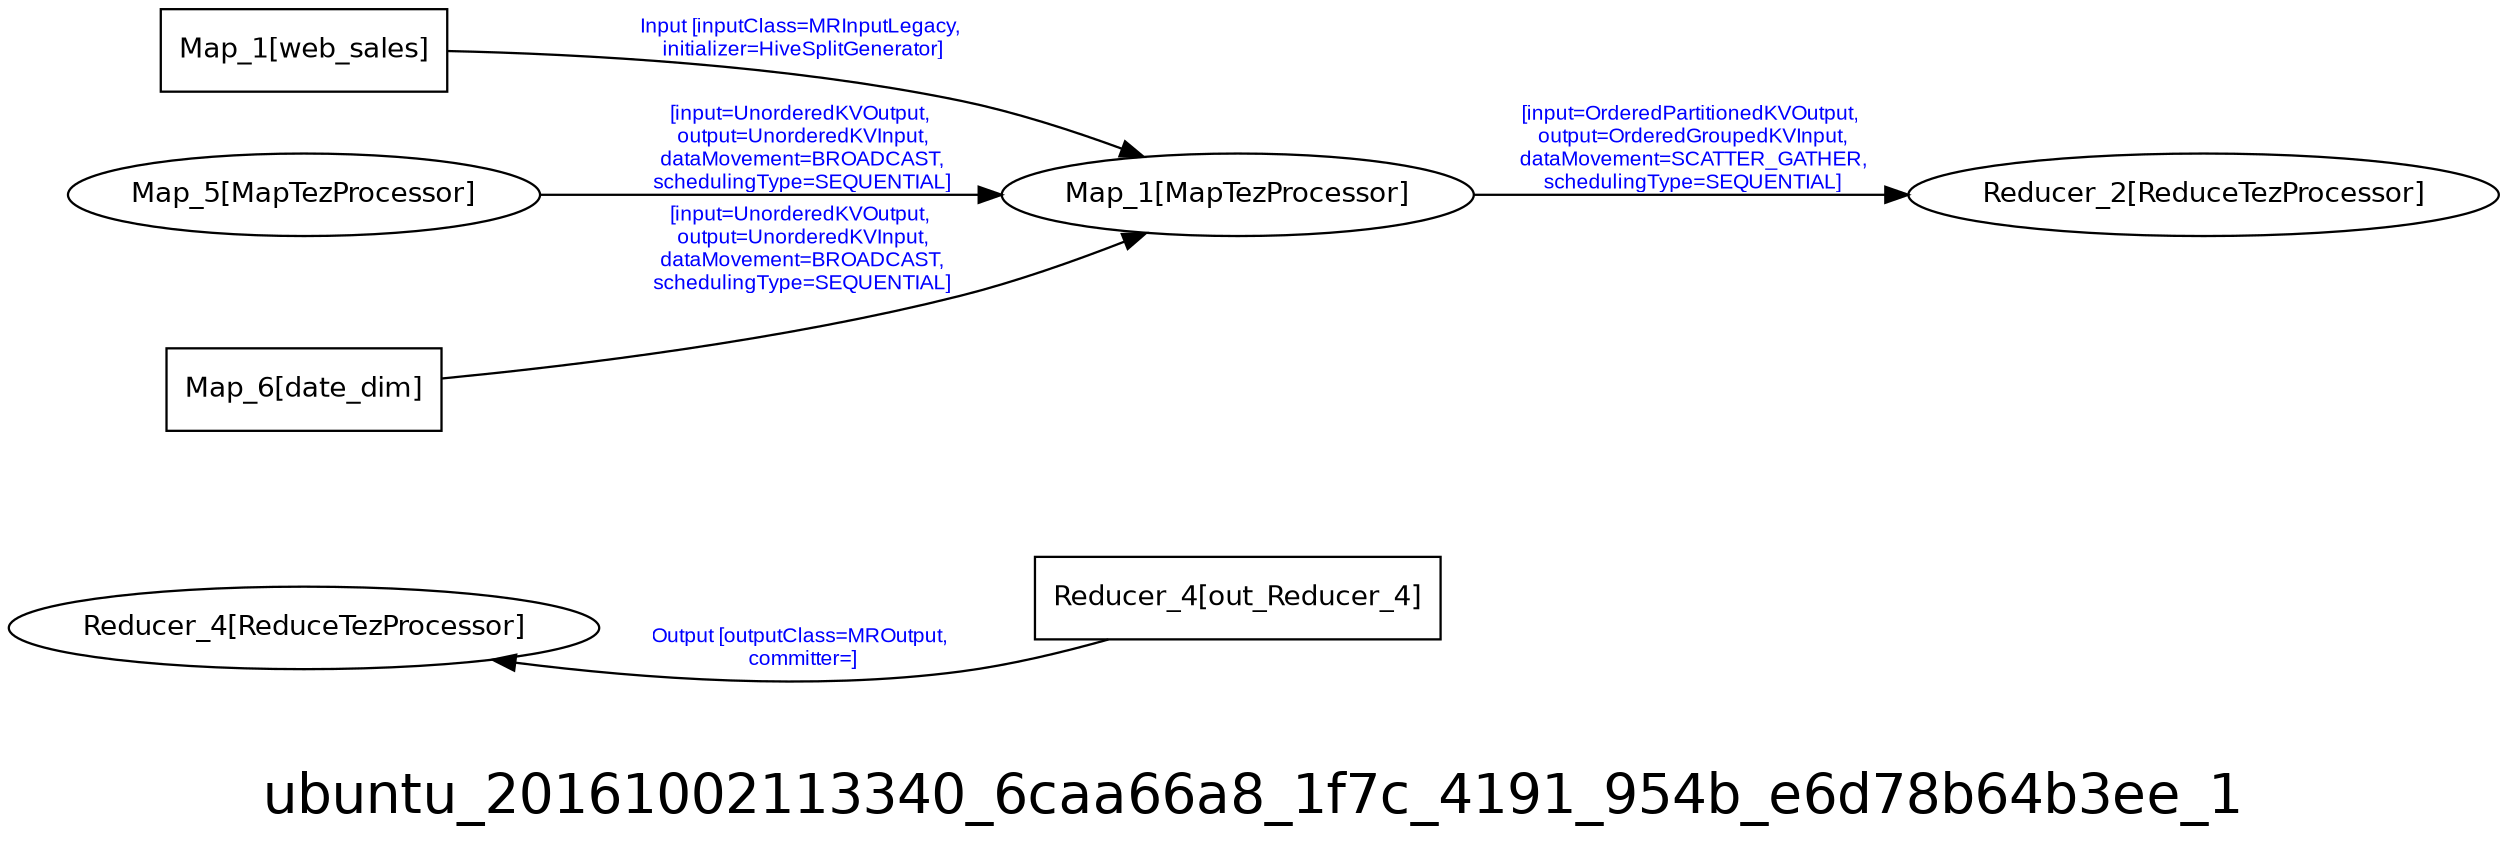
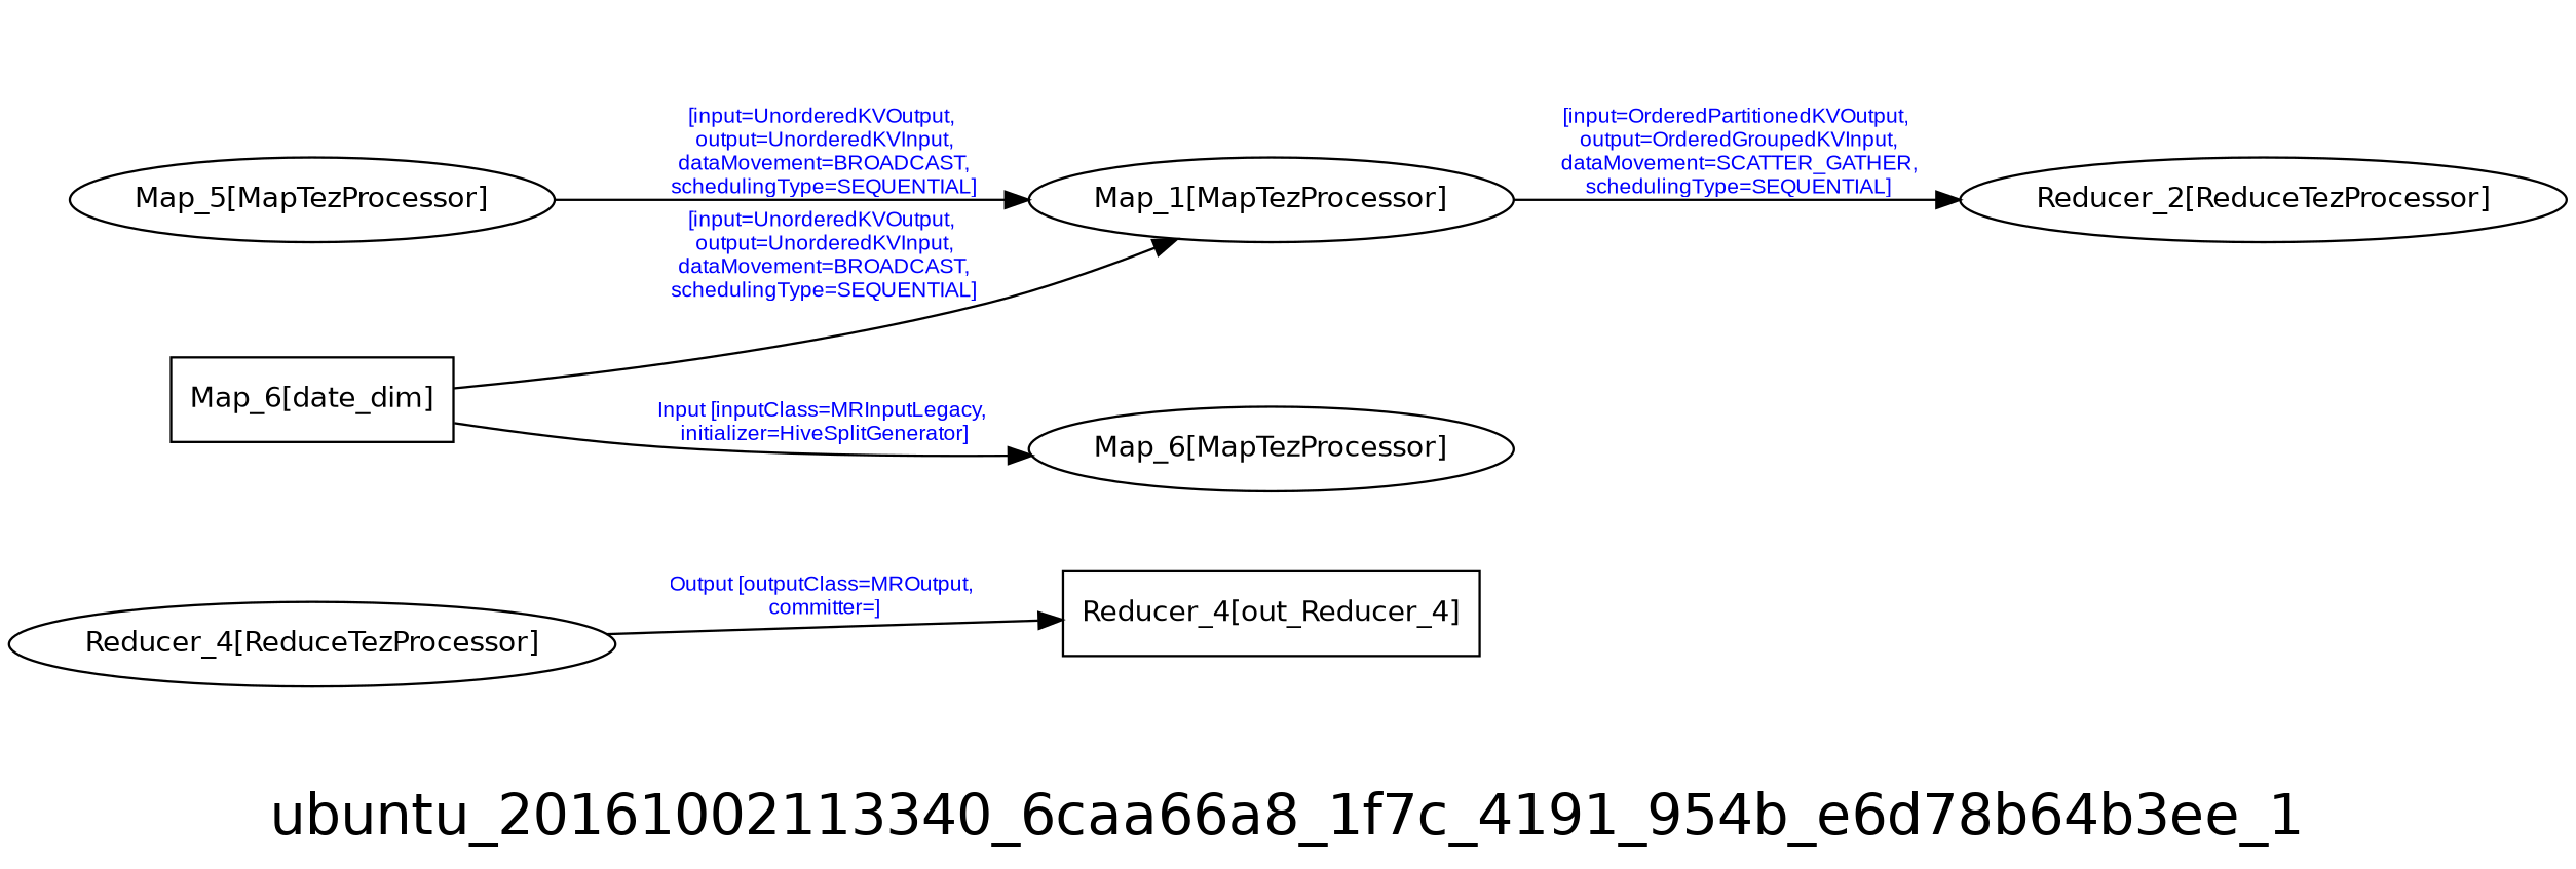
  digraph {
    fontname=Helvetica
    fontsize=24
    label=ubuntu_20161002113340_6caa66a8_1f7c_4191_954b_e6d78b64b3ee_1
    rankdir=LR
    node [fontname=Helvetica fontsize=12]
    edge [fontcolor=blue fontname=Arial fontsize=9]
    n1 [label="Reducer_4[ReduceTezProcessor]"]
    n2 [label="Reducer_4[out_Reducer_4]" shape=box]
    n3 [label="Map_5[MapTezProcessor]"]
    n4 [label="Map_1[MapTezProcessor]"]
    n5 [label="Reducer_2[ReduceTezProcessor]"]
+   n6 [label="Map_6[MapTezProcessor]"]
    n7 [label="Map_6[date_dim]" shape=box]
-   n8 [label="Map_1[web_sales]" shape=box]
-   n2 -> n1 [label="Output [outputClass=MROutput,\n committer=]"]
+   n1 -> n2 [label="Output [outputClass=MROutput,\n committer=]"]
    n3 -> n4 [label="[input=UnorderedKVOutput,\n output=UnorderedKVInput,\n dataMovement=BROADCAST,\n schedulingType=SEQUENTIAL]"]
    n4 -> n5 [label="[input=OrderedPartitionedKVOutput,\n output=OrderedGroupedKVInput,\n dataMovement=SCATTER_GATHER,\n schedulingType=SEQUENTIAL]"]
    n7 -> n4 [label="[input=UnorderedKVOutput,\n output=UnorderedKVInput,\n dataMovement=BROADCAST,\n schedulingType=SEQUENTIAL]"]
-   n8 -> n4 [label="Input [inputClass=MRInputLegacy,\n initializer=HiveSplitGenerator]"]
+   n7 -> n6 [label="Input [inputClass=MRInputLegacy,\n initializer=HiveSplitGenerator]"]
  }
